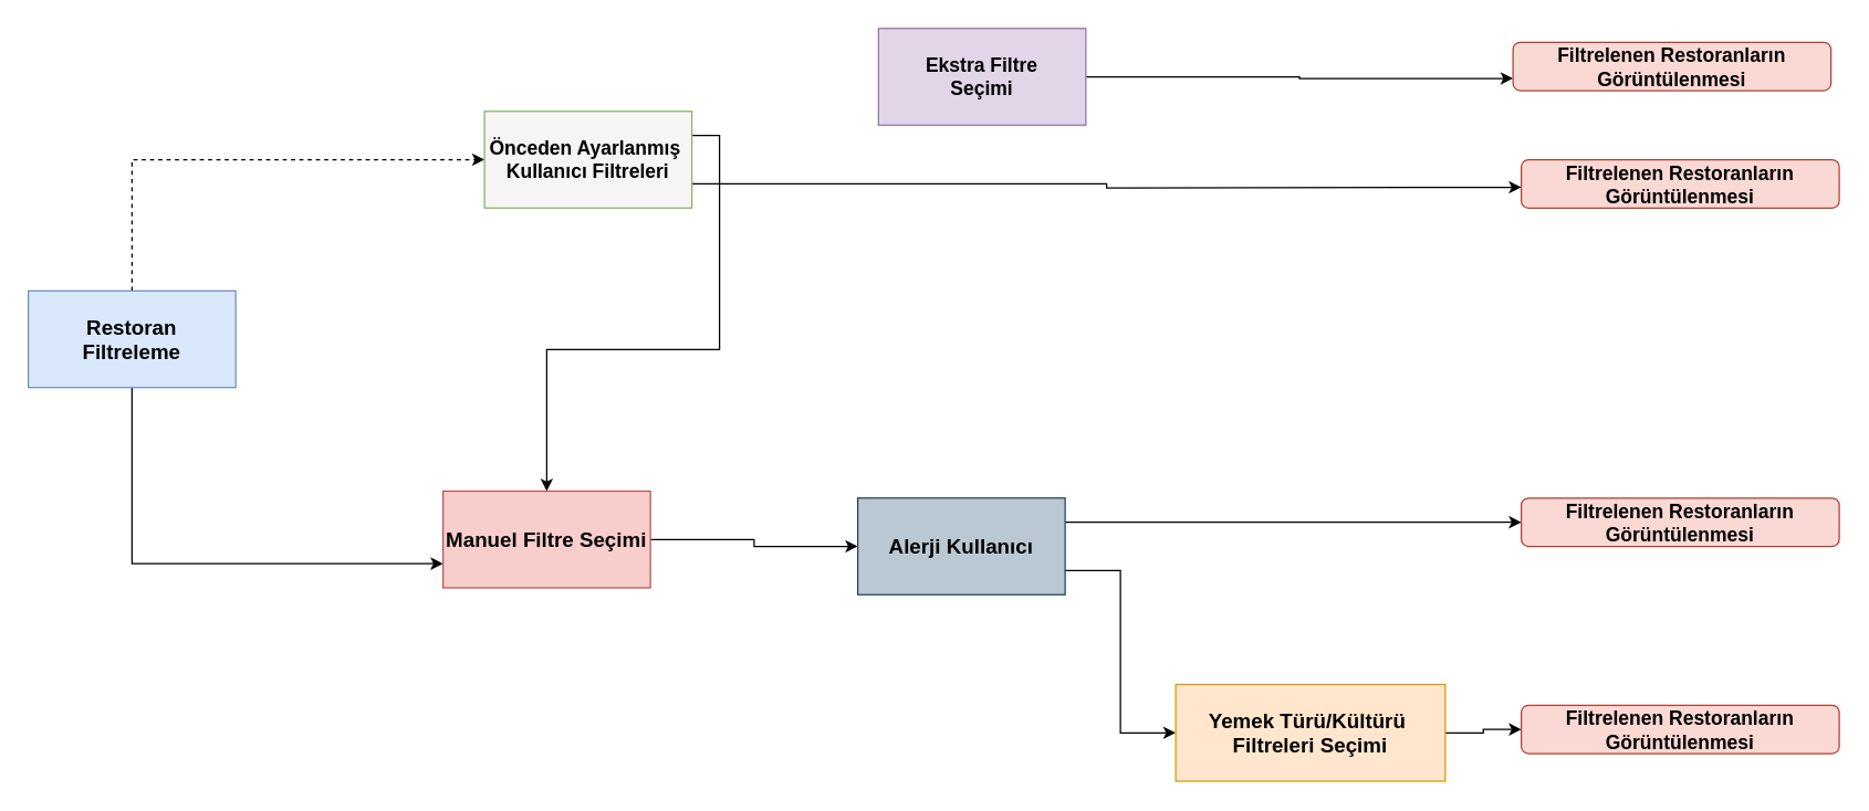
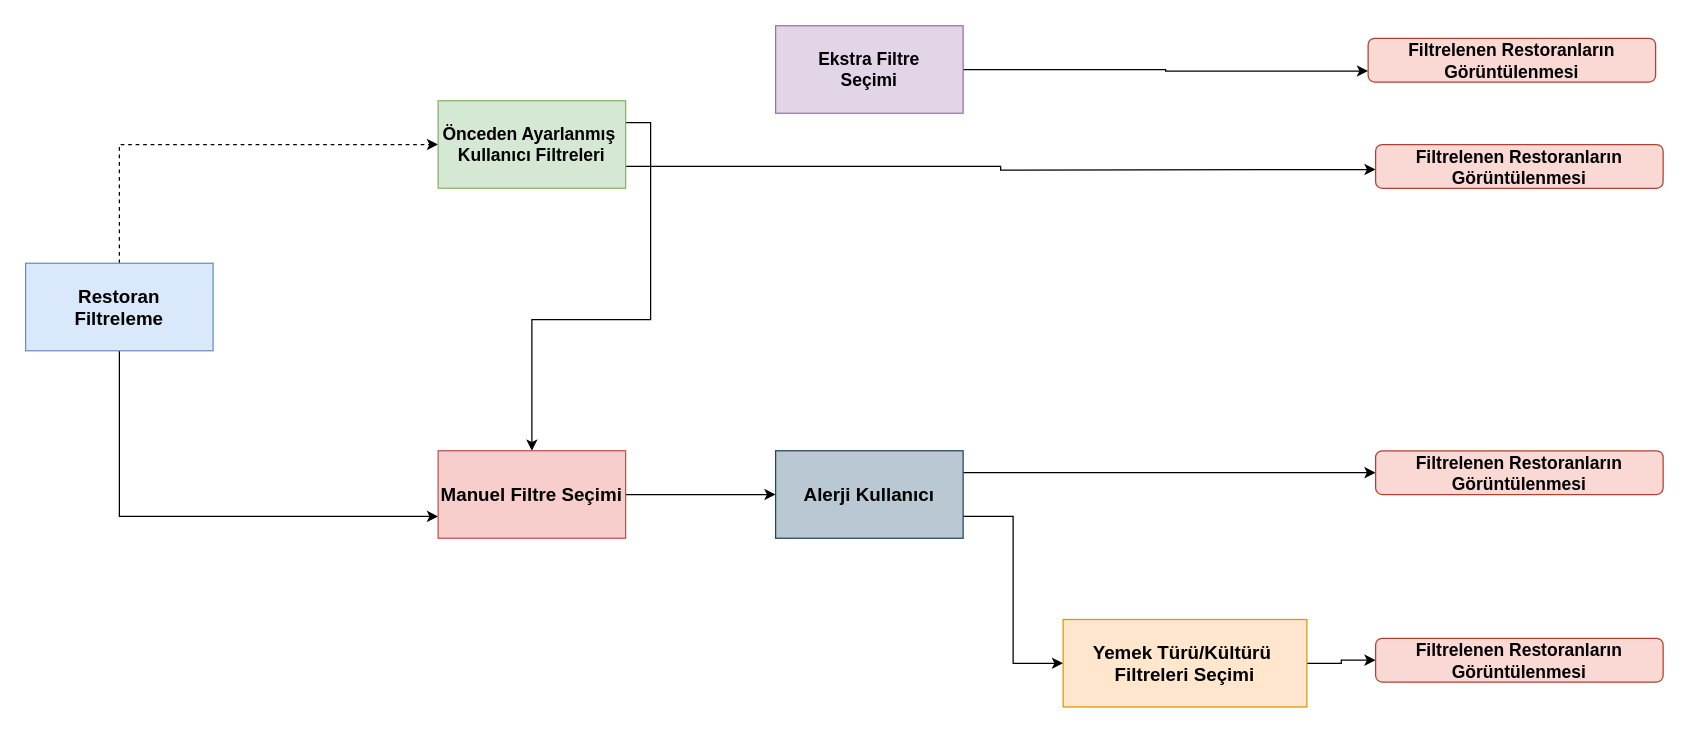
  <mxCell id="0" />
  <mxCell id="1" parent="0" />
  <mxCell id="2" style="edgeStyle=orthogonalEdgeStyle;rounded=0;orthogonalLoop=1;jettySize=auto;html=1;exitX=0.5;exitY=0;exitDx=0;exitDy=0;entryX=0;entryY=0.5;entryDx=0;entryDy=0;dashed=1;" edge="1" parent="1" source="4" target="7"><mxGeometry relative="1" as="geometry" /></mxCell>
  <mxCell id="3" style="edgeStyle=orthogonalEdgeStyle;rounded=0;orthogonalLoop=1;jettySize=auto;html=1;exitX=0.5;exitY=1;exitDx=0;exitDy=0;entryX=0;entryY=0.75;entryDx=0;entryDy=0;" edge="1" parent="1" source="4" target="9"><mxGeometry relative="1" as="geometry" /></mxCell>
  <mxCell id="4" value="&lt;b style=&quot;font-size: 15px;&quot;&gt;&lt;font style=&quot;font-size: 15px;&quot;&gt;Restoran&lt;/font&gt;&lt;/b&gt;&lt;div style=&quot;font-size: 15px;&quot;&gt;&lt;b style=&quot;&quot;&gt;&lt;font style=&quot;font-size: 15px;&quot;&gt;Filtreleme&lt;/font&gt;&lt;/b&gt;&lt;/div&gt;" style="rounded=0;whiteSpace=wrap;html=1;fillColor=#dae8fc;strokeColor=#6c8ebf;" vertex="1" parent="1"><mxGeometry x="20" y="210" width="150" height="70" as="geometry" /></mxCell>
  <mxCell id="5" style="edgeStyle=orthogonalEdgeStyle;rounded=0;orthogonalLoop=1;jettySize=auto;html=1;exitX=1;exitY=0.25;exitDx=0;exitDy=0;" edge="1" parent="1" source="7" target="9"><mxGeometry relative="1" as="geometry" /></mxCell>
  <mxCell id="6" style="edgeStyle=orthogonalEdgeStyle;rounded=0;orthogonalLoop=1;jettySize=auto;html=1;exitX=1;exitY=0.75;exitDx=0;exitDy=0;entryX=0;entryY=0.5;entryDx=0;entryDy=0;" edge="1" parent="1" source="7"><mxGeometry relative="1" as="geometry"><mxPoint x="1100" y="135" as="targetPoint" /></mxGeometry></mxCell>
- <mxCell id="7" value="&lt;b style=&quot;font-size: 14px;&quot;&gt;&lt;font style=&quot;font-size: 14px;&quot;&gt;Önceden Ayarlanmış&amp;nbsp;&lt;/font&gt;&lt;/b&gt;&lt;div style=&quot;font-size: 14px;&quot;&gt;&lt;b style=&quot;&quot;&gt;&lt;font style=&quot;font-size: 14px;&quot;&gt;Kullanıcı Filtreleri&lt;/font&gt;&lt;/b&gt;&lt;/div&gt;" style="rounded=0;whiteSpace=wrap;html=1;fillColor=#f5f5f5;strokeColor=#82b366;" vertex="1" parent="1"><mxGeometry x="350" y="80" width="150" height="70" as="geometry" /></mxCell>
+ <mxCell id="7" value="&lt;b style=&quot;font-size: 14px;&quot;&gt;&lt;font style=&quot;font-size: 14px;&quot;&gt;Önceden Ayarlanmış&amp;nbsp;&lt;/font&gt;&lt;/b&gt;&lt;div style=&quot;font-size: 14px;&quot;&gt;&lt;b style=&quot;&quot;&gt;&lt;font style=&quot;font-size: 14px;&quot;&gt;Kullanıcı Filtreleri&lt;/font&gt;&lt;/b&gt;&lt;/div&gt;" style="rounded=0;whiteSpace=wrap;html=1;fillColor=#d5e8d4;strokeColor=#82b366;" vertex="1" parent="1"><mxGeometry x="350" y="80" width="150" height="70" as="geometry" /></mxCell>
  <mxCell id="8" style="edgeStyle=orthogonalEdgeStyle;rounded=0;orthogonalLoop=1;jettySize=auto;html=1;exitX=1;exitY=0.5;exitDx=0;exitDy=0;entryX=0;entryY=0.5;entryDx=0;entryDy=0;" edge="1" parent="1" source="9" target="16"><mxGeometry relative="1" as="geometry" /></mxCell>
- <mxCell id="9" value="&lt;b&gt;&lt;font style=&quot;font-size: 15px;&quot;&gt;Manuel Filtre Seçimi&lt;/font&gt;&lt;/b&gt;" style="rounded=0;whiteSpace=wrap;html=1;fillColor=#f8cecc;strokeColor=#b85450;" vertex="1" parent="1"><mxGeometry x="320" y="355" width="150" height="70" as="geometry" /></mxCell>
+ <mxCell id="9" value="&lt;b&gt;&lt;font style=&quot;font-size: 15px;&quot;&gt;Manuel Filtre Seçimi&lt;/font&gt;&lt;/b&gt;" style="rounded=0;whiteSpace=wrap;html=1;fillColor=#f8cecc;strokeColor=#b85450;" vertex="1" parent="1"><mxGeometry x="350" y="360" width="150" height="70" as="geometry" /></mxCell>
  <mxCell id="10" style="edgeStyle=orthogonalEdgeStyle;rounded=0;orthogonalLoop=1;jettySize=auto;html=1;exitX=1;exitY=0.5;exitDx=0;exitDy=0;entryX=0;entryY=0.75;entryDx=0;entryDy=0;" edge="1" parent="1" source="11" target="12"><mxGeometry relative="1" as="geometry" /></mxCell>
- <mxCell id="11" value="&lt;b style=&quot;font-size: 14px;&quot;&gt;&lt;font style=&quot;font-size: 14px;&quot;&gt;Ekstra Filtre&lt;/font&gt;&lt;/b&gt;&lt;div style=&quot;font-size: 14px;&quot;&gt;&lt;b style=&quot;&quot;&gt;&lt;font style=&quot;font-size: 14px;&quot;&gt;Seçimi&lt;/font&gt;&lt;/b&gt;&lt;/div&gt;" style="rounded=0;whiteSpace=wrap;html=1;fillColor=#e1d5e7;strokeColor=#9673a6;" vertex="1" parent="1"><mxGeometry x="635" y="20" width="150" height="70" as="geometry" /></mxCell>
+ <mxCell id="11" value="&lt;b style=&quot;font-size: 14px;&quot;&gt;&lt;font style=&quot;font-size: 14px;&quot;&gt;Ekstra Filtre&lt;/font&gt;&lt;/b&gt;&lt;div style=&quot;font-size: 14px;&quot;&gt;&lt;b style=&quot;&quot;&gt;&lt;font style=&quot;font-size: 14px;&quot;&gt;Seçimi&lt;/font&gt;&lt;/b&gt;&lt;/div&gt;" style="rounded=0;whiteSpace=wrap;html=1;fillColor=#e1d5e7;strokeColor=#9673a6;" vertex="1" parent="1"><mxGeometry x="620" y="20" width="150" height="70" as="geometry" /></mxCell>
  <mxCell id="12" value="&lt;b style=&quot;font-size: 14px;&quot;&gt;Filtrelenen Restoranların&lt;/b&gt;&lt;div style=&quot;font-size: 14px;&quot;&gt;&lt;b&gt;Görüntülenmesi&lt;/b&gt;&lt;/div&gt;" style="rounded=1;whiteSpace=wrap;html=1;fillColor=#fad9d5;strokeColor=#ae4132;" vertex="1" parent="1"><mxGeometry x="1094" y="30" width="230" height="35" as="geometry" /></mxCell>
  <mxCell id="13" value="&lt;b style=&quot;font-size: 14px;&quot;&gt;Filtrelenen Restoranların&lt;/b&gt;&lt;div style=&quot;font-size: 14px;&quot;&gt;&lt;b&gt;Görüntülenmesi&lt;/b&gt;&lt;/div&gt;" style="rounded=1;whiteSpace=wrap;html=1;fillColor=#fad9d5;strokeColor=#ae4132;" vertex="1" parent="1"><mxGeometry x="1100" y="115" width="230" height="35" as="geometry" /></mxCell>
  <mxCell id="14" style="edgeStyle=orthogonalEdgeStyle;rounded=0;orthogonalLoop=1;jettySize=auto;html=1;exitX=1;exitY=0.25;exitDx=0;exitDy=0;entryX=0;entryY=0.5;entryDx=0;entryDy=0;" edge="1" parent="1" source="16" target="17"><mxGeometry relative="1" as="geometry" /></mxCell>
  <mxCell id="15" style="edgeStyle=orthogonalEdgeStyle;rounded=0;orthogonalLoop=1;jettySize=auto;html=1;exitX=1;exitY=0.75;exitDx=0;exitDy=0;entryX=0;entryY=0.5;entryDx=0;entryDy=0;" edge="1" parent="1" source="16" target="19"><mxGeometry relative="1" as="geometry" /></mxCell>
  <mxCell id="16" value="&lt;span style=&quot;font-size: 15px;&quot;&gt;&lt;b&gt;Alerji Kullanıcı&lt;/b&gt;&lt;/span&gt;" style="rounded=0;whiteSpace=wrap;html=1;fillColor=#bac8d3;strokeColor=#23445d;" vertex="1" parent="1"><mxGeometry x="620" y="360" width="150" height="70" as="geometry" /></mxCell>
  <mxCell id="17" value="&lt;b style=&quot;font-size: 14px;&quot;&gt;Filtrelenen Restoranların&lt;/b&gt;&lt;div style=&quot;font-size: 14px;&quot;&gt;&lt;b&gt;Görüntülenmesi&lt;/b&gt;&lt;/div&gt;" style="rounded=1;whiteSpace=wrap;html=1;fillColor=#fad9d5;strokeColor=#ae4132;" vertex="1" parent="1"><mxGeometry x="1100" y="360" width="230" height="35" as="geometry" /></mxCell>
  <mxCell id="18" style="edgeStyle=orthogonalEdgeStyle;rounded=0;orthogonalLoop=1;jettySize=auto;html=1;exitX=1;exitY=0.5;exitDx=0;exitDy=0;entryX=0;entryY=0.5;entryDx=0;entryDy=0;" edge="1" parent="1" source="19" target="20"><mxGeometry relative="1" as="geometry" /></mxCell>
  <mxCell id="19" value="&lt;span style=&quot;font-size: 15px;&quot;&gt;&lt;b&gt;Yemek Türü/Kültürü&amp;nbsp;&lt;/b&gt;&lt;/span&gt;&lt;div&gt;&lt;span style=&quot;font-size: 15px;&quot;&gt;&lt;b&gt;Filtreleri Seçimi&lt;/b&gt;&lt;/span&gt;&lt;/div&gt;" style="rounded=0;whiteSpace=wrap;html=1;fillColor=#ffe6cc;strokeColor=#d79b00;" vertex="1" parent="1"><mxGeometry x="850" y="495" width="195" height="70" as="geometry" /></mxCell>
  <mxCell id="20" value="&lt;b style=&quot;font-size: 14px;&quot;&gt;Filtrelenen Restoranların&lt;/b&gt;&lt;div style=&quot;font-size: 14px;&quot;&gt;&lt;b&gt;Görüntülenmesi&lt;/b&gt;&lt;/div&gt;" style="rounded=1;whiteSpace=wrap;html=1;fillColor=#fad9d5;strokeColor=#ae4132;" vertex="1" parent="1"><mxGeometry x="1100" y="510" width="230" height="35" as="geometry" /></mxCell>
